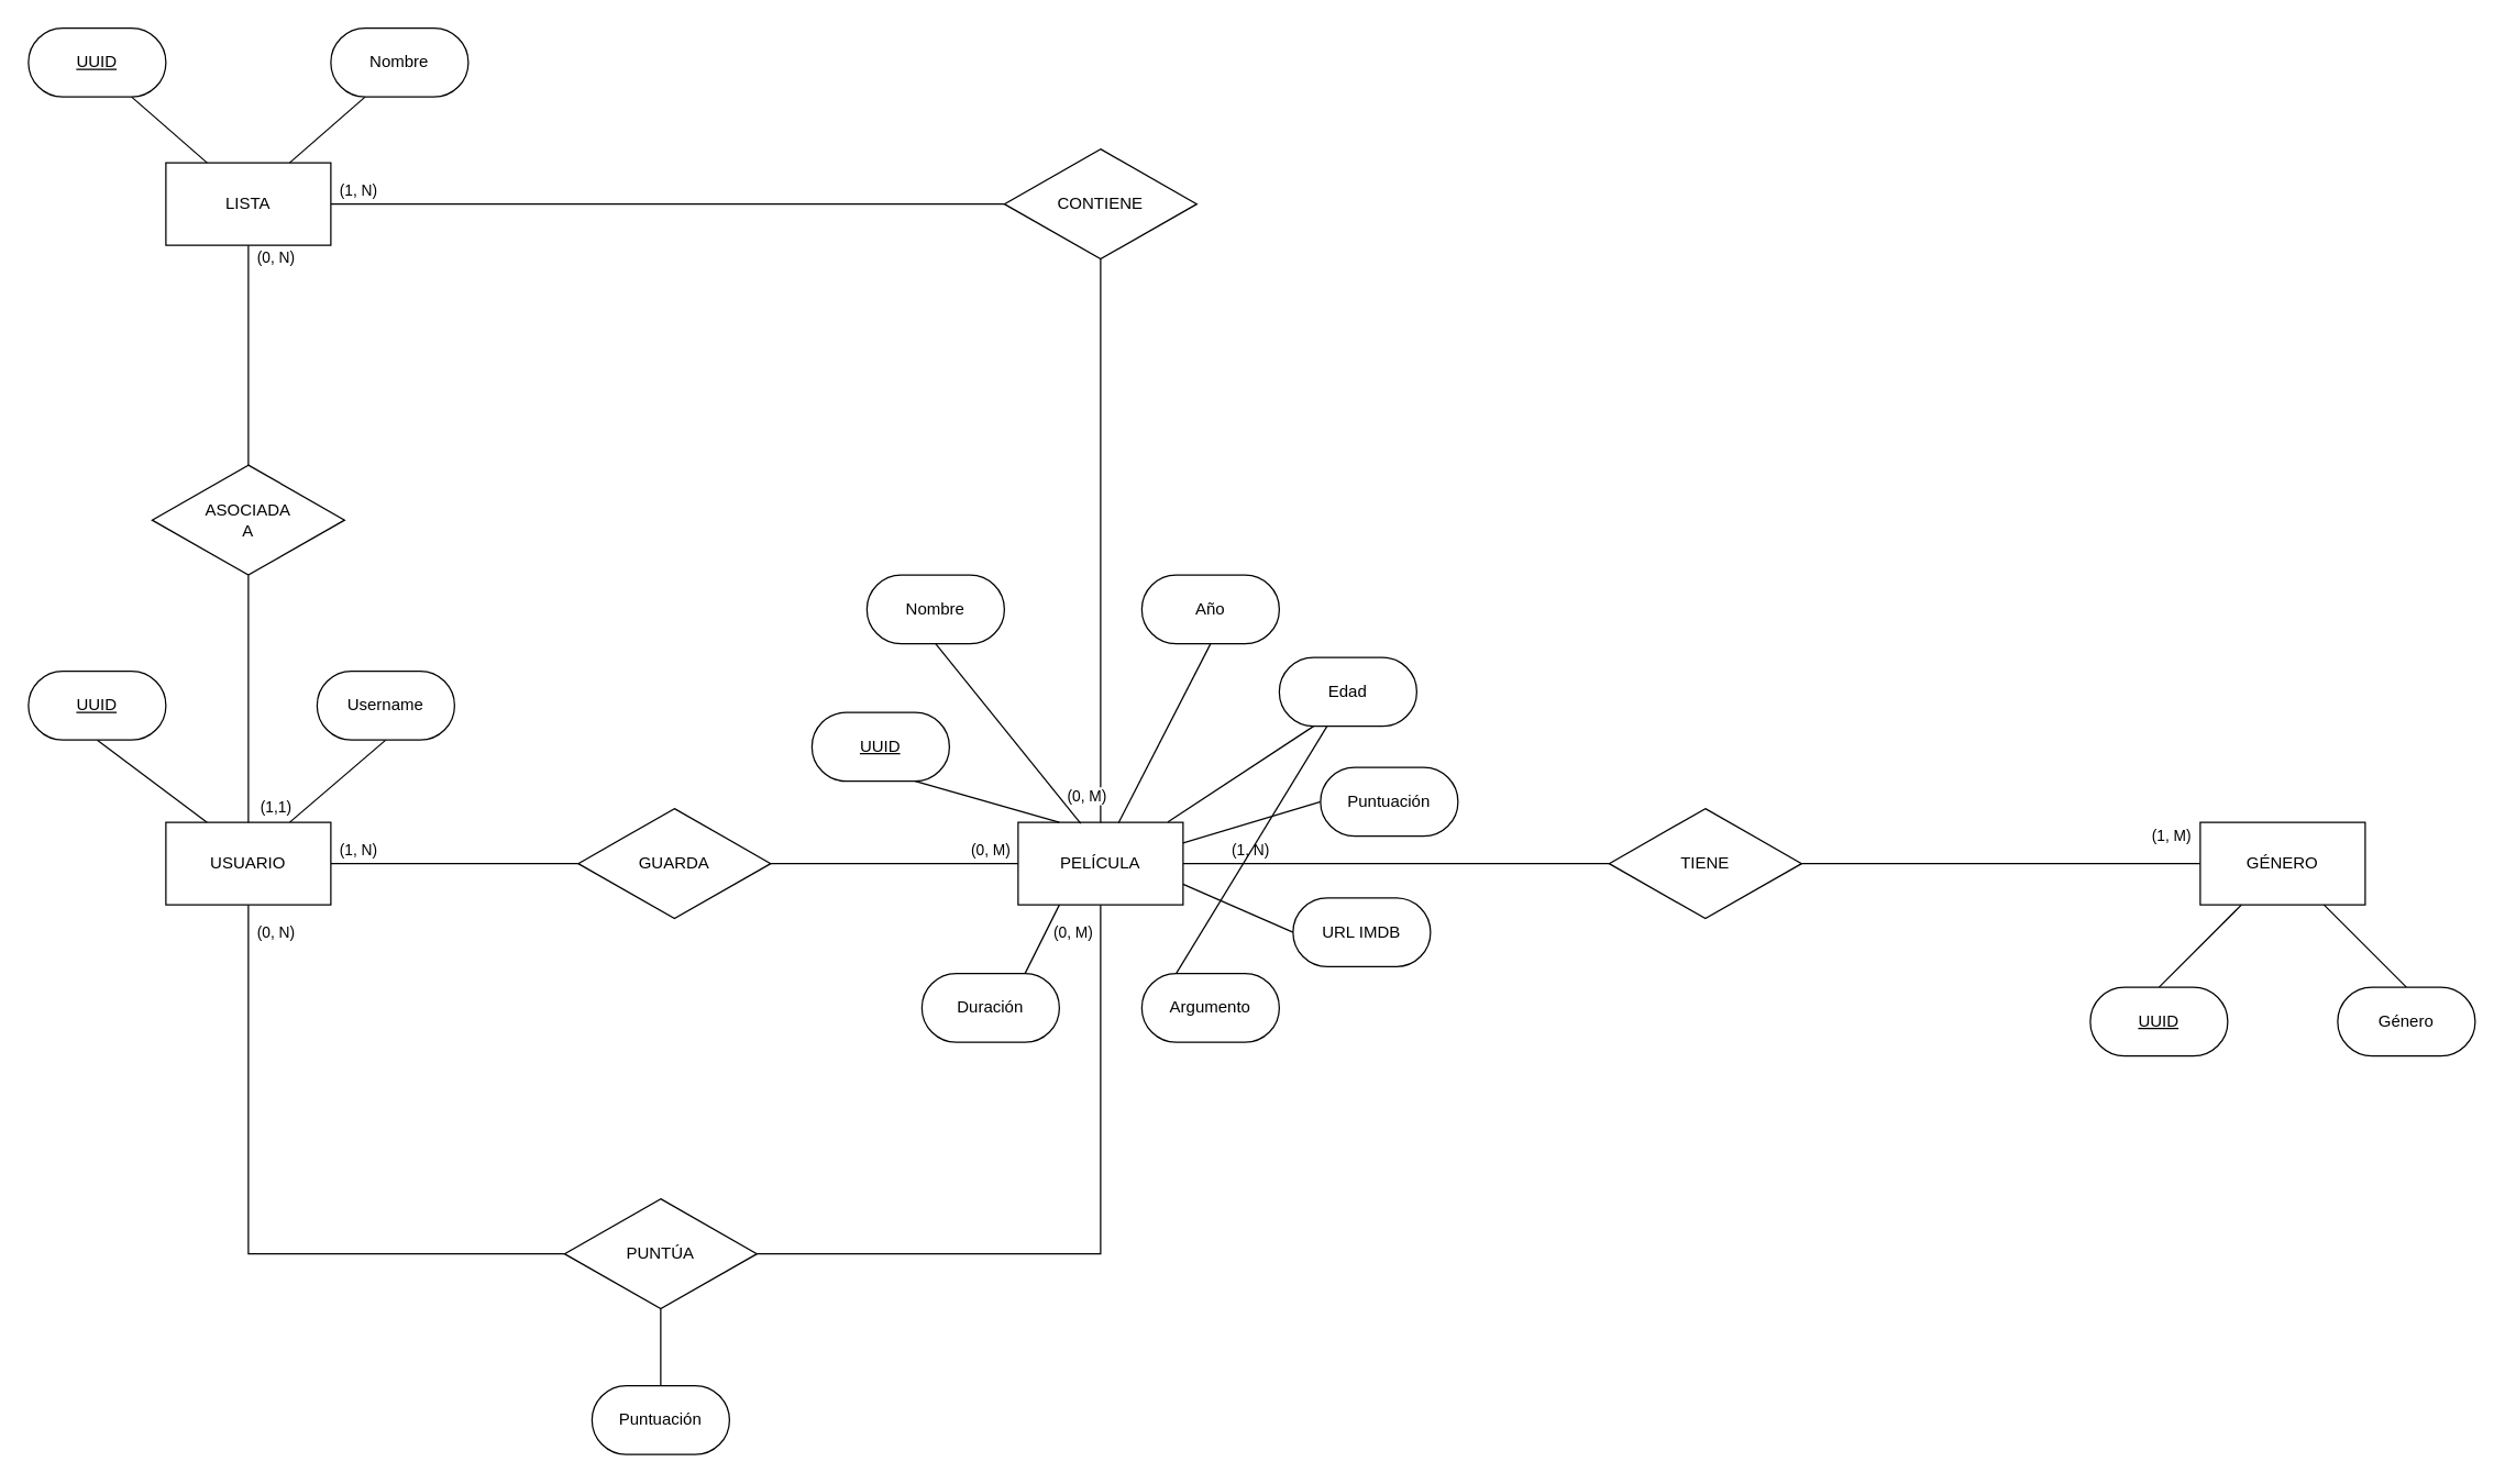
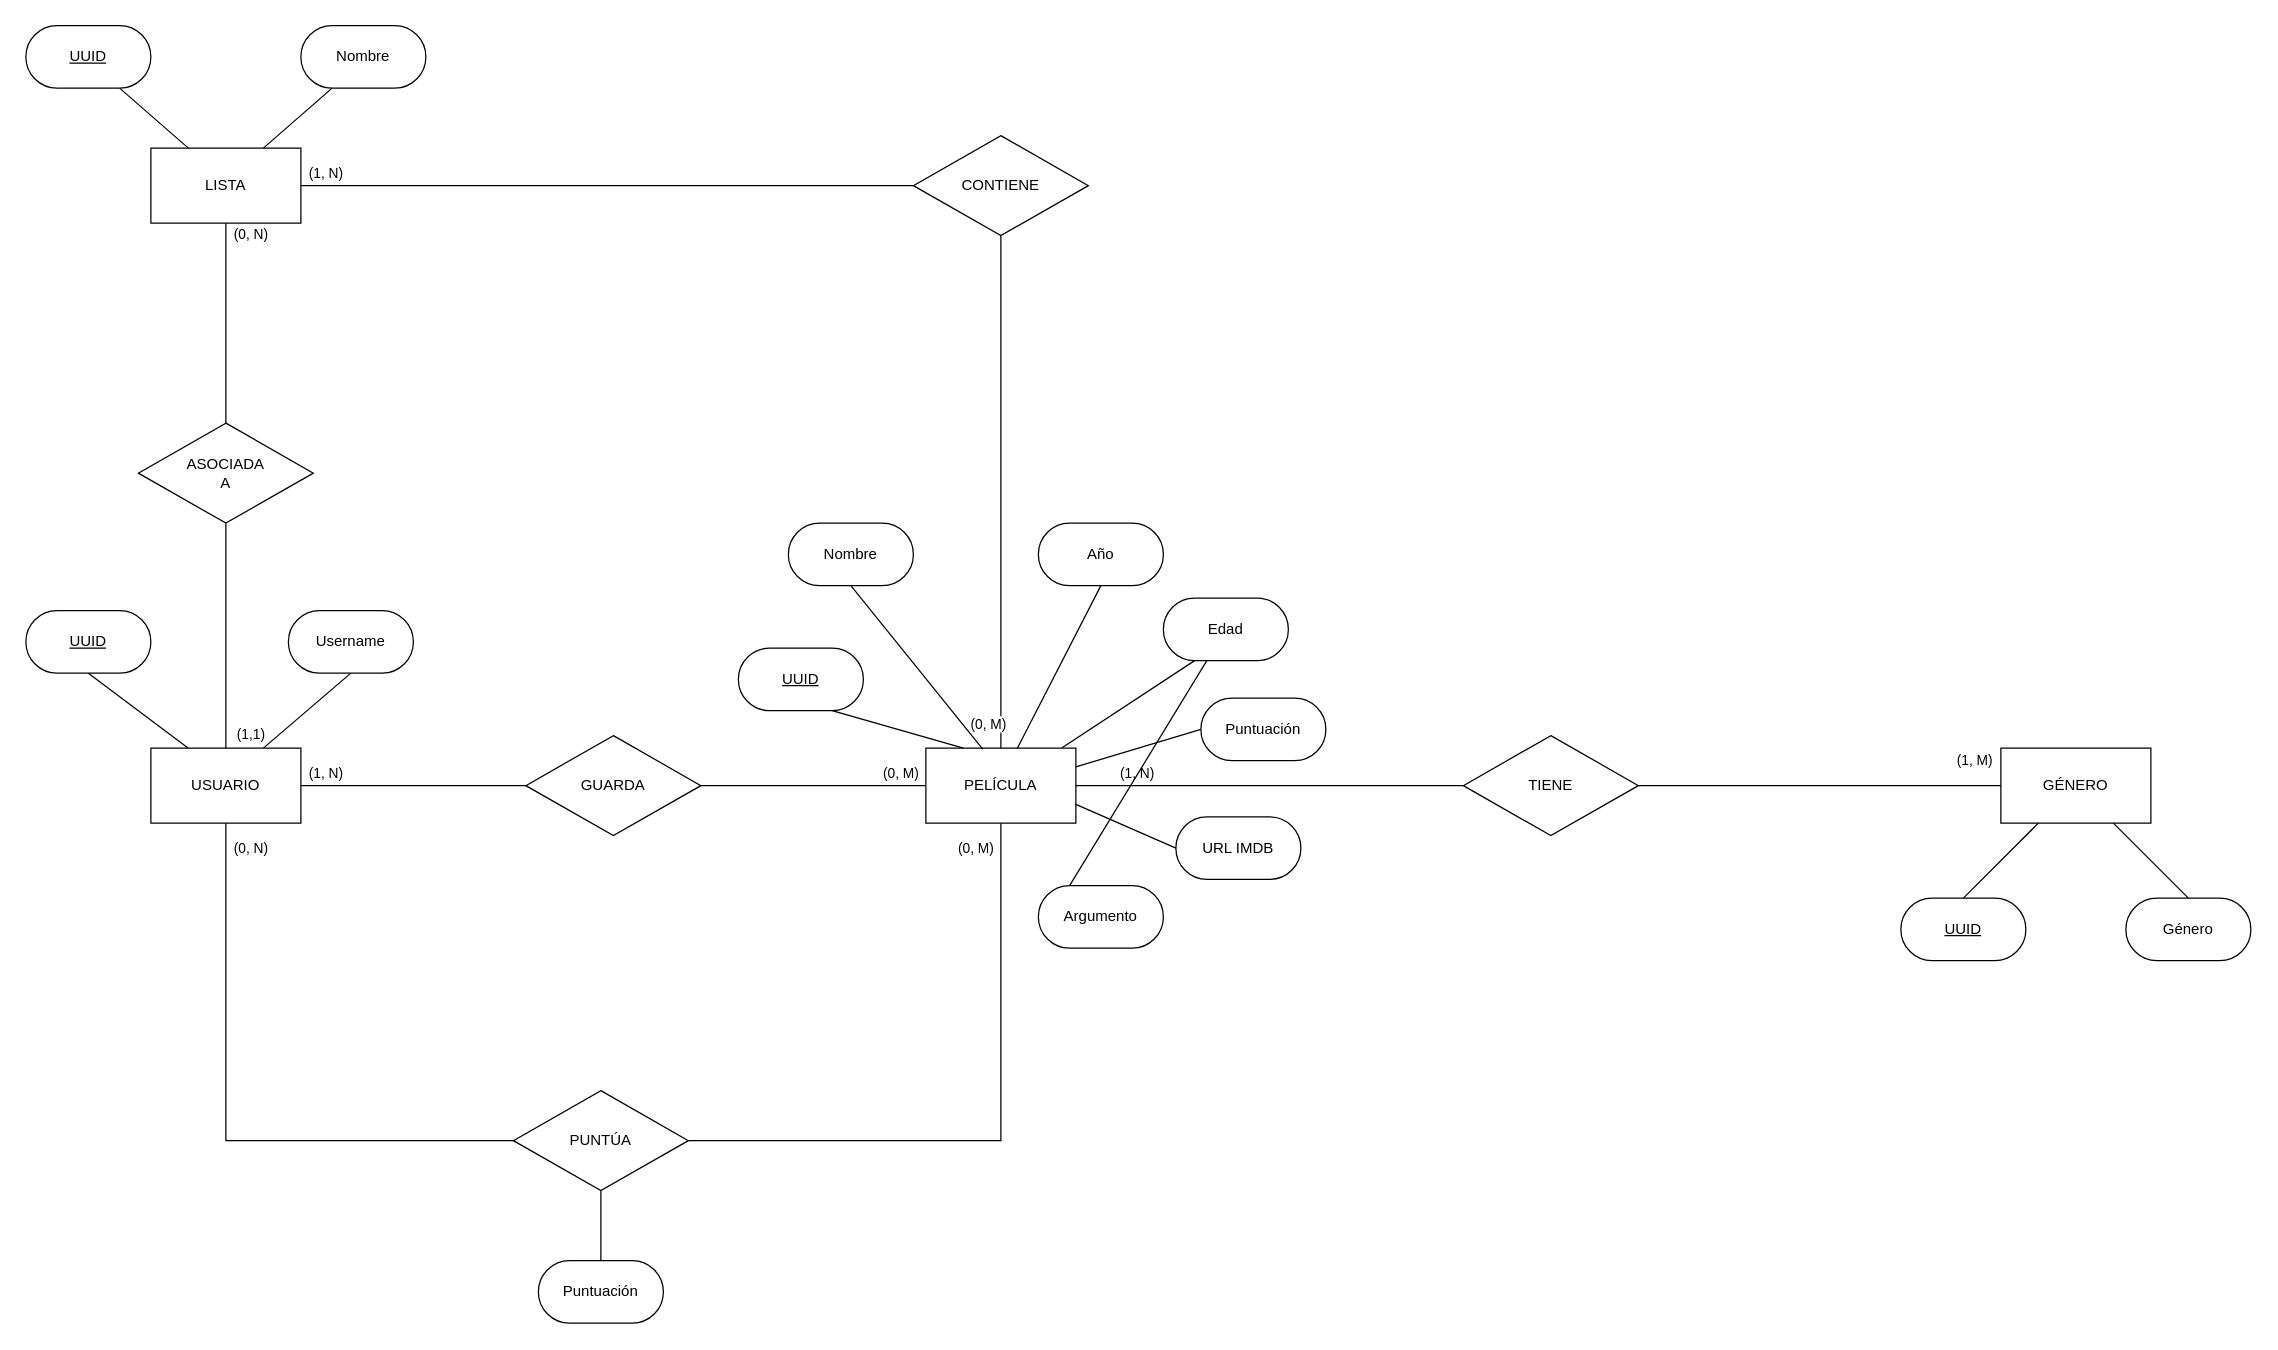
  <mxCell id="0" />
  <mxCell id="1" parent="0" />
  <mxCell id="2" style="edgeStyle=none;rounded=0;orthogonalLoop=1;jettySize=auto;html=1;exitX=0.75;exitY=0;exitDx=0;exitDy=0;entryX=0.5;entryY=1;entryDx=0;entryDy=0;endArrow=none;endFill=0;" parent="1" source="6" target="8" edge="1"><mxGeometry relative="1" as="geometry" /></mxCell>
  <mxCell id="3" style="edgeStyle=none;rounded=0;orthogonalLoop=1;jettySize=auto;html=1;exitX=0.25;exitY=0;exitDx=0;exitDy=0;entryX=0.5;entryY=1;entryDx=0;entryDy=0;endArrow=none;endFill=0;" parent="1" source="6" target="7" edge="1"><mxGeometry relative="1" as="geometry" /></mxCell>
  <mxCell id="4" value="(1, N)" style="edgeStyle=none;rounded=0;orthogonalLoop=1;jettySize=auto;html=1;exitX=1;exitY=0.5;exitDx=0;exitDy=0;entryX=0;entryY=0.5;entryDx=0;entryDy=0;endArrow=none;endFill=0;" parent="1" source="6" target="10" edge="1"><mxGeometry x="-0.778" y="10" relative="1" as="geometry"><mxPoint as="offset" /></mxGeometry></mxCell>
  <mxCell id="5" value="(0, N)" style="edgeStyle=orthogonalEdgeStyle;rounded=0;orthogonalLoop=1;jettySize=auto;html=1;exitX=0.5;exitY=1;exitDx=0;exitDy=0;entryX=0;entryY=0.5;entryDx=0;entryDy=0;endArrow=none;endFill=0;" edge="1" parent="1" source="6" target="37"><mxGeometry x="-0.917" y="20" relative="1" as="geometry"><mxPoint as="offset" /></mxGeometry></mxCell>
  <mxCell id="6" value="USUARIO" style="rounded=0;whiteSpace=wrap;html=1;" parent="1" vertex="1"><mxGeometry x="120" y="598" width="120" height="60" as="geometry" /></mxCell>
  <mxCell id="7" value="&lt;u&gt;UUID&lt;/u&gt;" style="rounded=1;whiteSpace=wrap;html=1;arcSize=50;" parent="1" vertex="1"><mxGeometry x="20" y="488" width="100" height="50" as="geometry" /></mxCell>
  <mxCell id="8" value="Username" style="rounded=1;whiteSpace=wrap;html=1;arcSize=50;fontStyle=0" parent="1" vertex="1"><mxGeometry x="230" y="488" width="100" height="50" as="geometry" /></mxCell>
  <mxCell id="9" value="(0, M)" style="edgeStyle=none;rounded=0;orthogonalLoop=1;jettySize=auto;html=1;exitX=1;exitY=0.5;exitDx=0;exitDy=0;entryX=0;entryY=0.5;entryDx=0;entryDy=0;endArrow=none;endFill=0;" parent="1" source="10" target="14" edge="1"><mxGeometry x="0.778" y="10" relative="1" as="geometry"><mxPoint as="offset" /></mxGeometry></mxCell>
  <mxCell id="10" value="GUARDA" style="rhombus;whiteSpace=wrap;html=1;" parent="1" vertex="1"><mxGeometry x="420" y="588" width="140" height="80" as="geometry" /></mxCell>
  <mxCell id="11" value="(1, N)" style="edgeStyle=none;rounded=0;orthogonalLoop=1;jettySize=auto;html=1;exitX=1;exitY=0.5;exitDx=0;exitDy=0;entryX=0;entryY=0.5;entryDx=0;entryDy=0;endArrow=none;endFill=0;" parent="1" source="14" target="29" edge="1"><mxGeometry x="-0.677" y="10" relative="1" as="geometry"><mxPoint x="-1" as="offset" /></mxGeometry></mxCell>
  <mxCell id="12" value="(0, M)" style="edgeStyle=orthogonalEdgeStyle;rounded=0;orthogonalLoop=1;jettySize=auto;html=1;exitX=0.5;exitY=1;exitDx=0;exitDy=0;entryX=1;entryY=0.5;entryDx=0;entryDy=0;endArrow=none;endFill=0;" edge="1" parent="1" source="14" target="37"><mxGeometry x="-0.921" y="-20" relative="1" as="geometry"><mxPoint x="800" y="808" as="targetPoint" /><mxPoint as="offset" /></mxGeometry></mxCell>
  <mxCell id="13" style="edgeStyle=none;rounded=0;orthogonalLoop=1;jettySize=auto;html=1;exitX=1;exitY=0.75;exitDx=0;exitDy=0;entryX=0;entryY=0.5;entryDx=0;entryDy=0;endArrow=none;endFill=0;" edge="1" parent="1" source="14" target="49"><mxGeometry relative="1" as="geometry" /></mxCell>
  <mxCell id="14" value="PELÍCULA" style="rounded=0;whiteSpace=wrap;html=1;" parent="1" vertex="1"><mxGeometry x="740" y="598" width="120" height="60" as="geometry" /></mxCell>
  <mxCell id="15" style="edgeStyle=none;rounded=0;orthogonalLoop=1;jettySize=auto;html=1;exitX=0.75;exitY=1;exitDx=0;exitDy=0;entryX=0.25;entryY=0;entryDx=0;entryDy=0;endArrow=none;endFill=0;" parent="1" source="16" target="14" edge="1"><mxGeometry relative="1" as="geometry" /></mxCell>
  <mxCell id="16" value="&lt;u&gt;UUID&lt;/u&gt;" style="rounded=1;whiteSpace=wrap;html=1;arcSize=50;fontStyle=0" parent="1" vertex="1"><mxGeometry x="590" y="518" width="100" height="50" as="geometry" /></mxCell>
  <mxCell id="17" style="edgeStyle=none;rounded=0;orthogonalLoop=1;jettySize=auto;html=1;exitX=0.5;exitY=1;exitDx=0;exitDy=0;entryX=0.379;entryY=0.014;entryDx=0;entryDy=0;entryPerimeter=0;endArrow=none;endFill=0;" parent="1" source="18" target="14" edge="1"><mxGeometry relative="1" as="geometry" /></mxCell>
  <mxCell id="18" value="Nombre" style="rounded=1;whiteSpace=wrap;html=1;arcSize=50;fontStyle=0" parent="1" vertex="1"><mxGeometry x="630" y="418" width="100" height="50" as="geometry" /></mxCell>
  <mxCell id="19" style="edgeStyle=none;rounded=0;orthogonalLoop=1;jettySize=auto;html=1;exitX=0.5;exitY=1;exitDx=0;exitDy=0;entryX=0.609;entryY=0.004;entryDx=0;entryDy=0;entryPerimeter=0;endArrow=none;endFill=0;" parent="1" source="20" target="14" edge="1"><mxGeometry relative="1" as="geometry" /></mxCell>
  <mxCell id="20" value="Año" style="rounded=1;whiteSpace=wrap;html=1;arcSize=50;fontStyle=0" parent="1" vertex="1"><mxGeometry x="830" y="418" width="100" height="50" as="geometry" /></mxCell>
  <mxCell id="21" style="edgeStyle=none;rounded=0;orthogonalLoop=1;jettySize=auto;html=1;exitX=0.25;exitY=1;exitDx=0;exitDy=0;entryX=0.908;entryY=-0.006;entryDx=0;entryDy=0;entryPerimeter=0;endArrow=none;endFill=0;" parent="1" source="22" target="14" edge="1"><mxGeometry relative="1" as="geometry" /></mxCell>
  <mxCell id="22" value="Edad" style="rounded=1;whiteSpace=wrap;html=1;arcSize=50;fontStyle=0" parent="1" vertex="1"><mxGeometry x="930" y="478" width="100" height="50" as="geometry" /></mxCell>
- <mxCell id="23" style="edgeStyle=none;rounded=0;orthogonalLoop=1;jettySize=auto;html=1;exitX=0.75;exitY=0;exitDx=0;exitDy=0;entryX=0.25;entryY=1;entryDx=0;entryDy=0;endArrow=none;endFill=0;" parent="1" source="24" target="14" edge="1"><mxGeometry relative="1" as="geometry" /></mxCell>
- <mxCell id="24" value="Duración" style="rounded=1;whiteSpace=wrap;html=1;arcSize=50;fontStyle=0" parent="1" vertex="1"><mxGeometry x="670" y="708" width="100" height="50" as="geometry" /></mxCell>
  <mxCell id="25" style="edgeStyle=none;rounded=0;orthogonalLoop=1;jettySize=auto;html=1;exitX=0.25;exitY=0;exitDx=0;exitDy=0;endArrow=none;endFill=0;" parent="1" source="26" target="22" edge="1"><mxGeometry relative="1" as="geometry" /></mxCell>
  <mxCell id="26" value="Argumento" style="rounded=1;whiteSpace=wrap;html=1;arcSize=50;fontStyle=0" parent="1" vertex="1"><mxGeometry x="830" y="708" width="100" height="50" as="geometry" /></mxCell>
  <mxCell id="27" value="GÉNERO" style="rounded=0;whiteSpace=wrap;html=1;" parent="1" vertex="1"><mxGeometry x="1600" y="598" width="120" height="60" as="geometry" /></mxCell>
  <mxCell id="28" value="(1, M)" style="edgeStyle=none;rounded=0;orthogonalLoop=1;jettySize=auto;html=1;exitX=1;exitY=0.5;exitDx=0;exitDy=0;entryX=0;entryY=0.5;entryDx=0;entryDy=0;endArrow=none;endFill=0;" parent="1" source="29" target="27" edge="1"><mxGeometry x="0.853" y="20" relative="1" as="geometry"><mxPoint as="offset" /></mxGeometry></mxCell>
  <mxCell id="29" value="TIENE" style="rhombus;whiteSpace=wrap;html=1;" parent="1" vertex="1"><mxGeometry x="1170" y="588" width="140" height="80" as="geometry" /></mxCell>
  <mxCell id="30" style="edgeStyle=none;rounded=0;orthogonalLoop=1;jettySize=auto;html=1;exitX=0.5;exitY=0;exitDx=0;exitDy=0;entryX=0.25;entryY=1;entryDx=0;entryDy=0;endArrow=none;endFill=0;" parent="1" source="31" target="27" edge="1"><mxGeometry relative="1" as="geometry" /></mxCell>
  <mxCell id="31" value="&lt;u&gt;UUID&lt;/u&gt;" style="rounded=1;whiteSpace=wrap;html=1;arcSize=50;" parent="1" vertex="1"><mxGeometry x="1520" y="718" width="100" height="50" as="geometry" /></mxCell>
  <mxCell id="32" style="edgeStyle=none;rounded=0;orthogonalLoop=1;jettySize=auto;html=1;exitX=0.5;exitY=0;exitDx=0;exitDy=0;entryX=0.75;entryY=1;entryDx=0;entryDy=0;endArrow=none;endFill=0;" parent="1" source="33" target="27" edge="1"><mxGeometry relative="1" as="geometry" /></mxCell>
  <mxCell id="33" value="&lt;span&gt;Género&lt;/span&gt;" style="rounded=1;whiteSpace=wrap;html=1;arcSize=50;fontStyle=0" parent="1" vertex="1"><mxGeometry x="1700" y="718" width="100" height="50" as="geometry" /></mxCell>
  <mxCell id="34" style="edgeStyle=none;rounded=0;orthogonalLoop=1;jettySize=auto;html=1;exitX=0;exitY=0.5;exitDx=0;exitDy=0;entryX=1;entryY=0.25;entryDx=0;entryDy=0;endArrow=none;endFill=0;" parent="1" source="35" target="14" edge="1"><mxGeometry relative="1" as="geometry" /></mxCell>
  <mxCell id="35" value="Puntuación" style="rounded=1;whiteSpace=wrap;html=1;arcSize=50;fontStyle=0" parent="1" vertex="1"><mxGeometry x="960" y="558" width="100" height="50" as="geometry" /></mxCell>
  <mxCell id="36" style="edgeStyle=none;rounded=0;orthogonalLoop=1;jettySize=auto;html=1;exitX=0.5;exitY=1;exitDx=0;exitDy=0;entryX=0.5;entryY=0;entryDx=0;entryDy=0;endArrow=none;endFill=0;" edge="1" parent="1" source="37" target="50"><mxGeometry relative="1" as="geometry" /></mxCell>
  <mxCell id="37" value="PUNTÚA" style="rhombus;whiteSpace=wrap;html=1;" vertex="1" parent="1"><mxGeometry x="410" y="872" width="140" height="80" as="geometry" /></mxCell>
  <mxCell id="38" value="(0, N)" style="edgeStyle=none;rounded=0;orthogonalLoop=1;jettySize=auto;html=1;exitX=0.5;exitY=1;exitDx=0;exitDy=0;entryX=0.5;entryY=0;entryDx=0;entryDy=0;endArrow=none;endFill=0;" edge="1" parent="1" source="40" target="42"><mxGeometry x="-0.875" y="20" relative="1" as="geometry"><mxPoint y="-1" as="offset" /></mxGeometry></mxCell>
  <mxCell id="39" value="(1, N)" style="edgeStyle=none;rounded=0;orthogonalLoop=1;jettySize=auto;html=1;exitX=1;exitY=0.5;exitDx=0;exitDy=0;endArrow=none;endFill=0;" edge="1" parent="1" source="40" target="44"><mxGeometry x="-0.918" y="10" relative="1" as="geometry"><mxPoint as="offset" /></mxGeometry></mxCell>
  <mxCell id="40" value="LISTA" style="rounded=0;whiteSpace=wrap;html=1;" vertex="1" parent="1"><mxGeometry x="120" y="118" width="120" height="60" as="geometry" /></mxCell>
  <mxCell id="41" value="(1,1)" style="edgeStyle=none;rounded=0;orthogonalLoop=1;jettySize=auto;html=1;exitX=0.5;exitY=1;exitDx=0;exitDy=0;entryX=0.5;entryY=0;entryDx=0;entryDy=0;endArrow=none;endFill=0;" edge="1" parent="1" source="42" target="6"><mxGeometry x="0.889" y="20" relative="1" as="geometry"><mxPoint y="-1" as="offset" /></mxGeometry></mxCell>
  <mxCell id="42" value="ASOCIADA&lt;br&gt;A" style="rhombus;whiteSpace=wrap;html=1;" vertex="1" parent="1"><mxGeometry x="110" y="338" width="140" height="80" as="geometry" /></mxCell>
  <mxCell id="43" value="(0, M)" style="edgeStyle=none;rounded=0;orthogonalLoop=1;jettySize=auto;html=1;exitX=0.5;exitY=1;exitDx=0;exitDy=0;endArrow=none;endFill=0;" edge="1" parent="1" source="44" target="14"><mxGeometry x="0.902" y="-10" relative="1" as="geometry"><mxPoint y="1" as="offset" /></mxGeometry></mxCell>
  <mxCell id="44" value="CONTIENE" style="rhombus;whiteSpace=wrap;html=1;" vertex="1" parent="1"><mxGeometry x="730" y="108" width="140" height="80" as="geometry" /></mxCell>
  <mxCell id="45" style="edgeStyle=none;rounded=0;orthogonalLoop=1;jettySize=auto;html=1;exitX=0.75;exitY=1;exitDx=0;exitDy=0;entryX=0.25;entryY=0;entryDx=0;entryDy=0;endArrow=none;endFill=0;" edge="1" parent="1" source="46" target="40"><mxGeometry relative="1" as="geometry" /></mxCell>
  <mxCell id="46" value="&lt;u&gt;UUID&lt;/u&gt;" style="rounded=1;whiteSpace=wrap;html=1;arcSize=50;" vertex="1" parent="1"><mxGeometry x="20" y="20" width="100" height="50" as="geometry" /></mxCell>
  <mxCell id="47" style="edgeStyle=none;rounded=0;orthogonalLoop=1;jettySize=auto;html=1;exitX=0.25;exitY=1;exitDx=0;exitDy=0;entryX=0.75;entryY=0;entryDx=0;entryDy=0;endArrow=none;endFill=0;" edge="1" parent="1" source="48" target="40"><mxGeometry relative="1" as="geometry" /></mxCell>
  <mxCell id="48" value="Nombre" style="rounded=1;whiteSpace=wrap;html=1;arcSize=50;fontStyle=0" vertex="1" parent="1"><mxGeometry x="240" y="20" width="100" height="50" as="geometry" /></mxCell>
  <mxCell id="49" value="URL IMDB" style="rounded=1;whiteSpace=wrap;html=1;arcSize=50;fontStyle=0" vertex="1" parent="1"><mxGeometry x="940" y="653" width="100" height="50" as="geometry" /></mxCell>
  <mxCell id="50" value="Puntuación" style="rounded=1;whiteSpace=wrap;html=1;arcSize=50;fontStyle=0" vertex="1" parent="1"><mxGeometry x="430" y="1008" width="100" height="50" as="geometry" /></mxCell>
